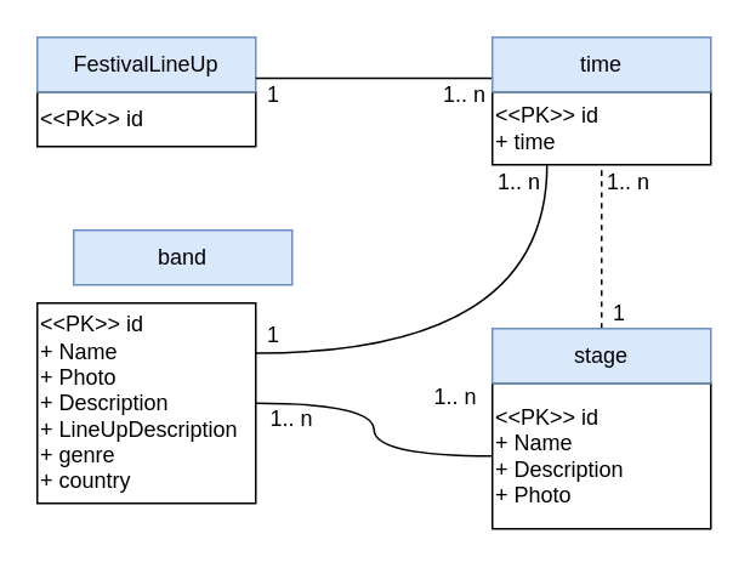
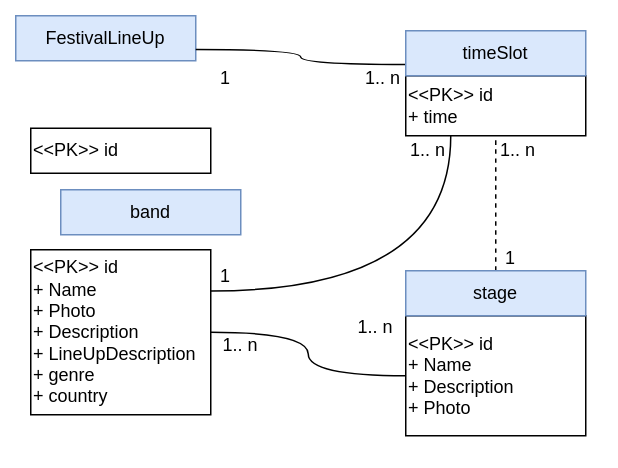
  <mxCell id="0" />
  <mxCell id="1" parent="0" />
  <mxCell id="2" style="edgeStyle=orthogonalEdgeStyle;curved=1;rounded=0;orthogonalLoop=1;jettySize=auto;html=1;endArrow=none;endFill=0;fontSize=12;" edge="1" parent="1" source="4" target="11"><mxGeometry relative="1" as="geometry" /></mxCell>
  <mxCell id="3" style="edgeStyle=orthogonalEdgeStyle;curved=1;rounded=0;orthogonalLoop=1;jettySize=auto;html=1;exitX=1;exitY=0.25;exitDx=0;exitDy=0;entryX=0.25;entryY=1;entryDx=0;entryDy=0;endArrow=none;endFill=0;fontSize=12;" edge="1" parent="1" source="4" target="8"><mxGeometry relative="1" as="geometry" /></mxCell>
  <mxCell id="4" value="&amp;lt;&amp;lt;PK&amp;gt;&amp;gt; id&lt;br&gt;+ Name&lt;br&gt;+ Photo&lt;br&gt;+ Description&lt;br&gt;+ LineUpDescription&lt;br&gt;+ genre&lt;br&gt;+ country" style="rounded=0;whiteSpace=wrap;html=1;align=left;" vertex="1" parent="1"><mxGeometry x="20" y="166" width="120" height="110" as="geometry" /></mxCell>
  <mxCell id="5" value="band" style="rounded=0;whiteSpace=wrap;html=1;fillColor=#dae8fc;strokeColor=#6c8ebf;" vertex="1" parent="1"><mxGeometry x="40" y="126" width="120" height="30" as="geometry" /></mxCell>
- <mxCell id="6" value="&amp;lt;&amp;lt;PK&amp;gt;&amp;gt; id" style="rounded=0;whiteSpace=wrap;html=1;align=left;" vertex="1" parent="1"><mxGeometry x="20" y="50" width="120" height="30" as="geometry" /></mxCell>
- <mxCell id="7" value="FestivalLineUp" style="rounded=0;whiteSpace=wrap;html=1;fillColor=#dae8fc;strokeColor=#6c8ebf;" vertex="1" parent="1"><mxGeometry x="20" y="20" width="120" height="30" as="geometry" /></mxCell>
+ <mxCell id="6" value="&amp;lt;&amp;lt;PK&amp;gt;&amp;gt; id" style="rounded=0;whiteSpace=wrap;html=1;align=left;" vertex="1" parent="1"><mxGeometry x="20" y="85" width="120" height="30" as="geometry" /></mxCell>
+ <mxCell id="7" value="FestivalLineUp" style="rounded=0;whiteSpace=wrap;html=1;fillColor=#dae8fc;strokeColor=#6c8ebf;" vertex="1" parent="1"><mxGeometry x="10" y="10" width="120" height="30" as="geometry" /></mxCell>
  <mxCell id="8" value="&amp;lt;&amp;lt;PK&amp;gt;&amp;gt; id&lt;br&gt;+ time" style="rounded=0;whiteSpace=wrap;html=1;align=left;" vertex="1" parent="1"><mxGeometry x="270" y="50" width="120" height="40" as="geometry" /></mxCell>
  <mxCell id="9" style="edgeStyle=orthogonalEdgeStyle;curved=1;rounded=0;orthogonalLoop=1;jettySize=auto;html=1;exitX=0;exitY=0.75;exitDx=0;exitDy=0;entryX=1;entryY=0.75;entryDx=0;entryDy=0;endArrow=none;endFill=0;fontSize=12;" edge="1" parent="1" source="10" target="7"><mxGeometry relative="1" as="geometry" /></mxCell>
- <mxCell id="10" value="time" style="rounded=0;whiteSpace=wrap;html=1;fillColor=#dae8fc;strokeColor=#6c8ebf;" vertex="1" parent="1"><mxGeometry x="270" y="20" width="120" height="30" as="geometry" /></mxCell>
+ <mxCell id="10" value="timeSlot" style="rounded=0;whiteSpace=wrap;html=1;fillColor=#dae8fc;strokeColor=#6c8ebf;" vertex="1" parent="1"><mxGeometry x="270" y="20" width="120" height="30" as="geometry" /></mxCell>
  <mxCell id="11" value="&amp;lt;&amp;lt;PK&amp;gt;&amp;gt; id&lt;br&gt;+ Name&lt;br&gt;+&amp;nbsp;Description&lt;span style=&quot;color: rgba(0 , 0 , 0 , 0) ; font-family: monospace ; font-size: 0px&quot;&gt;%3CmxGraphModel%3E%3Croot%3E%3CmxCell%20id%3D%220%22%2F%3E%3CmxCell%20id%3D%221%22%20parent%3D%220%22%2F%3E%3CmxCell%20id%3D%222%22%20value%3D%22%26amp%3Blt%3B%26amp%3Blt%3BPK%26amp%3Bgt%3B%26amp%3Bgt%3B%20id%26lt%3Bbr%26gt%3B%2B%20Name%26lt%3Bbr%26gt%3B%2B%20Photo%26lt%3Bbr%26gt%3B%2B%20Genre%26lt%3Bbr%26gt%3B%2B%20Country%26lt%3Bbr%26gt%3B%2B%20Description%26lt%3Bbr%26gt%3B%2B%20LineUpDescription%22%20style%3D%22rounded%3D0%3BwhiteSpace%3Dwrap%3Bhtml%3D1%3Balign%3Dleft%3B%22%20vertex%3D%221%22%20parent%3D%221%22%3E%3CmxGeometry%20x%3D%22290%22%20y%3D%22270%22%20width%3D%22120%22%20height%3D%22120%22%20as%3D%22geometry%22%2F%3E%3C%2FmxCell%3E%3CmxCell%20id%3D%223%22%20value%3D%22band%22%20style%3D%22rounded%3D0%3BwhiteSpace%3Dwrap%3Bhtml%3D1%3BfillColor%3D%23dae8fc%3BstrokeColor%3D%236c8ebf%3B%22%20vertex%3D%221%22%20parent%3D%221%22%3E%3CmxGeometry%20x%3D%22290%22%20y%3D%22240%22%20width%3D%22120%22%20height%3D%2230%22%20as%3D%22geometry%22%2F%3E%3C%2FmxCell%3E%3C%2Froot%3E%3C%2FmxGraphModel%3E&lt;/span&gt;&lt;br&gt;+ Photo" style="rounded=0;whiteSpace=wrap;html=1;align=left;" vertex="1" parent="1"><mxGeometry x="270" y="210" width="120" height="80" as="geometry" /></mxCell>
  <mxCell id="12" style="edgeStyle=orthogonalEdgeStyle;curved=1;rounded=0;orthogonalLoop=1;jettySize=auto;html=1;exitX=0.5;exitY=0;exitDx=0;exitDy=0;entryX=0.5;entryY=1;entryDx=0;entryDy=0;endArrow=none;endFill=0;fontSize=12;dashed=1;" edge="1" parent="1" source="13" target="8"><mxGeometry relative="1" as="geometry" /></mxCell>
  <mxCell id="13" value="stage" style="rounded=0;whiteSpace=wrap;html=1;fillColor=#dae8fc;strokeColor=#6c8ebf;" vertex="1" parent="1"><mxGeometry x="270" y="180" width="120" height="30" as="geometry" /></mxCell>
  <mxCell id="14" value="1.. n" style="text;html=1;strokeColor=none;fillColor=none;align=center;verticalAlign=middle;whiteSpace=wrap;rounded=0;fontSize=12;" vertex="1" parent="1"><mxGeometry x="140" y="220" width="40" height="20" as="geometry" /></mxCell>
  <mxCell id="15" value="1.. n" style="text;html=1;strokeColor=none;fillColor=none;align=center;verticalAlign=middle;whiteSpace=wrap;rounded=0;fontSize=12;" vertex="1" parent="1"><mxGeometry x="230" y="208" width="40" height="20" as="geometry" /></mxCell>
  <mxCell id="16" value="1" style="text;html=1;strokeColor=none;fillColor=none;align=center;verticalAlign=middle;whiteSpace=wrap;rounded=0;fontSize=12;" vertex="1" parent="1"><mxGeometry x="330" y="162" width="20" height="20" as="geometry" /></mxCell>
  <mxCell id="17" value="1.. n" style="text;html=1;strokeColor=none;fillColor=none;align=center;verticalAlign=middle;whiteSpace=wrap;rounded=0;fontSize=12;" vertex="1" parent="1"><mxGeometry x="330" y="90" width="30" height="20" as="geometry" /></mxCell>
  <mxCell id="18" value="1" style="text;html=1;strokeColor=none;fillColor=none;align=center;verticalAlign=middle;whiteSpace=wrap;rounded=0;fontSize=12;" vertex="1" parent="1"><mxGeometry x="140" y="42" width="20" height="20" as="geometry" /></mxCell>
  <mxCell id="19" value="1.. n" style="text;html=1;strokeColor=none;fillColor=none;align=center;verticalAlign=middle;whiteSpace=wrap;rounded=0;fontSize=12;" vertex="1" parent="1"><mxGeometry x="240" y="42" width="30" height="20" as="geometry" /></mxCell>
  <mxCell id="20" value="1" style="text;html=1;strokeColor=none;fillColor=none;align=center;verticalAlign=middle;whiteSpace=wrap;rounded=0;fontSize=12;" vertex="1" parent="1"><mxGeometry x="140" y="174" width="20" height="20" as="geometry" /></mxCell>
  <mxCell id="21" value="1.. n" style="text;html=1;strokeColor=none;fillColor=none;align=center;verticalAlign=middle;whiteSpace=wrap;rounded=0;fontSize=12;" vertex="1" parent="1"><mxGeometry x="270" y="90" width="30" height="20" as="geometry" /></mxCell>
